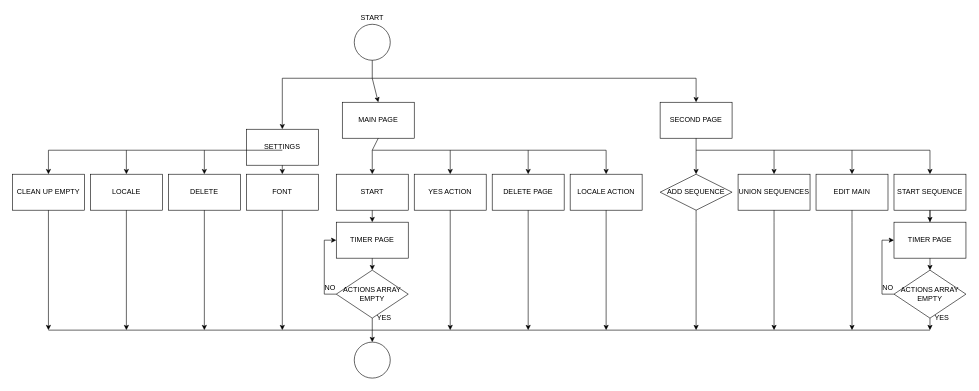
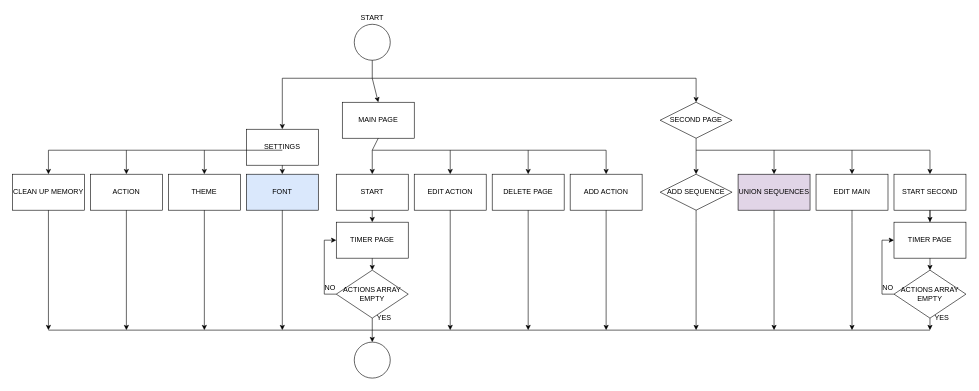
  <mxCell id="0" />
  <mxCell id="1" parent="0" />
  <mxCell id="2" value="" style="ellipse;whiteSpace=wrap;html=1;aspect=fixed;" vertex="1" parent="1"><mxGeometry x="590" y="40" width="60" height="60" as="geometry" /></mxCell>
  <mxCell id="3" value="START" style="text;html=1;strokeColor=none;fillColor=none;align=center;verticalAlign=middle;whiteSpace=wrap;rounded=0;" vertex="1" parent="1"><mxGeometry x="600" y="20" width="40" height="20" as="geometry" /></mxCell>
  <mxCell id="4" value="" style="endArrow=none;html=1;entryX=0.5;entryY=1;entryDx=0;entryDy=0;" edge="1" parent="1" target="2"><mxGeometry width="50" height="50" relative="1" as="geometry"><mxPoint x="620" y="130" as="sourcePoint" /><mxPoint x="600" y="270" as="targetPoint" /></mxGeometry></mxCell>
  <mxCell id="5" value="" style="endArrow=none;html=1;" edge="1" parent="1"><mxGeometry width="50" height="50" relative="1" as="geometry"><mxPoint x="470" y="130" as="sourcePoint" /><mxPoint x="1160" y="130" as="targetPoint" /></mxGeometry></mxCell>
  <mxCell id="6" value="" style="endArrow=classic;html=1;entryX=0.5;entryY=0;entryDx=0;entryDy=0;" edge="1" parent="1" target="7"><mxGeometry width="50" height="50" relative="1" as="geometry"><mxPoint x="470" y="130" as="sourcePoint" /><mxPoint x="460" y="170" as="targetPoint" /></mxGeometry></mxCell>
  <mxCell id="7" value="SETTINGS" style="rounded=0;whiteSpace=wrap;html=1;" vertex="1" parent="1"><mxGeometry x="410" y="215" width="120" height="60" as="geometry" /></mxCell>
  <mxCell id="8" value="" style="endArrow=classic;html=1;" edge="1" parent="1"><mxGeometry width="50" height="50" relative="1" as="geometry"><mxPoint x="340" y="250" as="sourcePoint" /><mxPoint x="340" y="290" as="targetPoint" /></mxGeometry></mxCell>
- <mxCell id="9" value="DELETE" style="rounded=0;whiteSpace=wrap;html=1;" vertex="1" parent="1"><mxGeometry x="280" y="290" width="120" height="60" as="geometry" /></mxCell>
+ <mxCell id="9" value="THEME" style="rounded=0;whiteSpace=wrap;html=1;" vertex="1" parent="1"><mxGeometry x="280" y="290" width="120" height="60" as="geometry" /></mxCell>
  <mxCell id="10" value="" style="endArrow=classic;html=1;exitX=0.5;exitY=1;exitDx=0;exitDy=0;" edge="1" parent="1" source="9"><mxGeometry width="50" height="50" relative="1" as="geometry"><mxPoint x="650" y="440" as="sourcePoint" /><mxPoint x="340" y="550" as="targetPoint" /></mxGeometry></mxCell>
  <mxCell id="11" value="" style="endArrow=classic;html=1;" edge="1" parent="1"><mxGeometry width="50" height="50" relative="1" as="geometry"><mxPoint x="210" y="250" as="sourcePoint" /><mxPoint x="210" y="290" as="targetPoint" /></mxGeometry></mxCell>
- <mxCell id="12" value="LOCALE" style="rounded=0;whiteSpace=wrap;html=1;" vertex="1" parent="1"><mxGeometry x="150" y="290" width="120" height="60" as="geometry" /></mxCell>
+ <mxCell id="12" value="ACTION" style="rounded=0;whiteSpace=wrap;html=1;" vertex="1" parent="1"><mxGeometry x="150" y="290" width="120" height="60" as="geometry" /></mxCell>
  <mxCell id="13" value="" style="endArrow=classic;html=1;exitX=0.5;exitY=1;exitDx=0;exitDy=0;" edge="1" parent="1" source="12"><mxGeometry width="50" height="50" relative="1" as="geometry"><mxPoint x="520" y="440" as="sourcePoint" /><mxPoint x="210" y="550" as="targetPoint" /></mxGeometry></mxCell>
  <mxCell id="14" value="" style="endArrow=classic;html=1;" edge="1" parent="1"><mxGeometry width="50" height="50" relative="1" as="geometry"><mxPoint x="80" y="250" as="sourcePoint" /><mxPoint x="80" y="290" as="targetPoint" /></mxGeometry></mxCell>
- <mxCell id="15" value="CLEAN UP EMPTY" style="rounded=0;whiteSpace=wrap;html=1;" vertex="1" parent="1"><mxGeometry x="20" y="290" width="120" height="60" as="geometry" /></mxCell>
+ <mxCell id="15" value="CLEAN UP MEMORY" style="rounded=0;whiteSpace=wrap;html=1;" vertex="1" parent="1"><mxGeometry x="20" y="290" width="120" height="60" as="geometry" /></mxCell>
  <mxCell id="16" value="" style="endArrow=classic;html=1;exitX=0.5;exitY=1;exitDx=0;exitDy=0;" edge="1" parent="1" source="15"><mxGeometry width="50" height="50" relative="1" as="geometry"><mxPoint x="390" y="440" as="sourcePoint" /><mxPoint x="80" y="550" as="targetPoint" /></mxGeometry></mxCell>
  <mxCell id="17" value="" style="endArrow=classic;html=1;exitX=0.5;exitY=1;exitDx=0;exitDy=0;" edge="1" parent="1" source="7"><mxGeometry width="50" height="50" relative="1" as="geometry"><mxPoint x="470" y="250" as="sourcePoint" /><mxPoint x="470" y="290" as="targetPoint" /></mxGeometry></mxCell>
- <mxCell id="18" value="FONT" style="rounded=0;whiteSpace=wrap;html=1;" vertex="1" parent="1"><mxGeometry x="410" y="290" width="120" height="60" as="geometry" /></mxCell>
+ <mxCell id="18" value="FONT" style="rounded=0;whiteSpace=wrap;html=1;fillColor=#dae8fc;" vertex="1" parent="1"><mxGeometry x="410" y="290" width="120" height="60" as="geometry" /></mxCell>
  <mxCell id="19" value="" style="endArrow=classic;html=1;exitX=0.5;exitY=1;exitDx=0;exitDy=0;" edge="1" parent="1" source="18"><mxGeometry width="50" height="50" relative="1" as="geometry"><mxPoint x="780" y="440" as="sourcePoint" /><mxPoint x="470" y="550" as="targetPoint" /></mxGeometry></mxCell>
  <mxCell id="20" value="" style="endArrow=none;html=1;" edge="1" parent="1"><mxGeometry width="50" height="50" relative="1" as="geometry"><mxPoint x="80" y="250" as="sourcePoint" /><mxPoint x="470" y="250" as="targetPoint" /></mxGeometry></mxCell>
  <mxCell id="21" value="" style="endArrow=classic;html=1;entryX=0.5;entryY=0;entryDx=0;entryDy=0;" edge="1" parent="1" target="22"><mxGeometry width="50" height="50" relative="1" as="geometry"><mxPoint x="620" y="130" as="sourcePoint" /><mxPoint x="610" y="170" as="targetPoint" /></mxGeometry></mxCell>
  <mxCell id="22" value="MAIN PAGE" style="rounded=0;whiteSpace=wrap;html=1;" vertex="1" parent="1"><mxGeometry x="570" y="170" width="120" height="60" as="geometry" /></mxCell>
  <mxCell id="23" value="" style="endArrow=none;html=1;entryX=0.5;entryY=1;entryDx=0;entryDy=0;" edge="1" parent="1" target="22"><mxGeometry width="50" height="50" relative="1" as="geometry"><mxPoint x="620" y="250" as="sourcePoint" /><mxPoint x="730" y="340" as="targetPoint" /></mxGeometry></mxCell>
  <mxCell id="24" value="" style="endArrow=none;html=1;" edge="1" parent="1"><mxGeometry width="50" height="50" relative="1" as="geometry"><mxPoint x="620" y="250" as="sourcePoint" /><mxPoint x="1010" y="250" as="targetPoint" /></mxGeometry></mxCell>
  <mxCell id="25" value="" style="endArrow=classic;html=1;" edge="1" parent="1"><mxGeometry width="50" height="50" relative="1" as="geometry"><mxPoint x="620" y="250" as="sourcePoint" /><mxPoint x="620" y="290" as="targetPoint" /></mxGeometry></mxCell>
  <mxCell id="26" value="START" style="rounded=0;whiteSpace=wrap;html=1;" vertex="1" parent="1"><mxGeometry x="560" y="290" width="120" height="60" as="geometry" /></mxCell>
  <mxCell id="27" value="" style="endArrow=classic;html=1;" edge="1" parent="1"><mxGeometry width="50" height="50" relative="1" as="geometry"><mxPoint x="750" y="250" as="sourcePoint" /><mxPoint x="750" y="290" as="targetPoint" /></mxGeometry></mxCell>
- <mxCell id="28" value="YES ACTION" style="rounded=0;whiteSpace=wrap;html=1;" vertex="1" parent="1"><mxGeometry x="690" y="290" width="120" height="60" as="geometry" /></mxCell>
+ <mxCell id="28" value="EDIT ACTION" style="rounded=0;whiteSpace=wrap;html=1;" vertex="1" parent="1"><mxGeometry x="690" y="290" width="120" height="60" as="geometry" /></mxCell>
  <mxCell id="29" value="" style="endArrow=classic;html=1;exitX=0.5;exitY=1;exitDx=0;exitDy=0;" edge="1" parent="1" source="28"><mxGeometry width="50" height="50" relative="1" as="geometry"><mxPoint x="1060" y="440" as="sourcePoint" /><mxPoint x="750" y="550" as="targetPoint" /></mxGeometry></mxCell>
  <mxCell id="30" value="" style="endArrow=classic;html=1;" edge="1" parent="1"><mxGeometry width="50" height="50" relative="1" as="geometry"><mxPoint x="880" y="250" as="sourcePoint" /><mxPoint x="880" y="290" as="targetPoint" /></mxGeometry></mxCell>
  <mxCell id="31" value="DELETE PAGE" style="rounded=0;whiteSpace=wrap;html=1;" vertex="1" parent="1"><mxGeometry x="820" y="290" width="120" height="60" as="geometry" /></mxCell>
  <mxCell id="32" value="" style="endArrow=classic;html=1;exitX=0.5;exitY=1;exitDx=0;exitDy=0;" edge="1" parent="1" source="31"><mxGeometry width="50" height="50" relative="1" as="geometry"><mxPoint x="1190" y="440" as="sourcePoint" /><mxPoint x="880" y="550" as="targetPoint" /></mxGeometry></mxCell>
  <mxCell id="33" value="" style="endArrow=classic;html=1;" edge="1" parent="1"><mxGeometry width="50" height="50" relative="1" as="geometry"><mxPoint x="1010" y="250" as="sourcePoint" /><mxPoint x="1010" y="290" as="targetPoint" /></mxGeometry></mxCell>
- <mxCell id="34" value="LOCALE ACTION" style="rounded=0;whiteSpace=wrap;html=1;" vertex="1" parent="1"><mxGeometry x="950" y="290" width="120" height="60" as="geometry" /></mxCell>
+ <mxCell id="34" value="ADD ACTION" style="rounded=0;whiteSpace=wrap;html=1;" vertex="1" parent="1"><mxGeometry x="950" y="290" width="120" height="60" as="geometry" /></mxCell>
  <mxCell id="35" value="" style="endArrow=classic;html=1;exitX=0.5;exitY=1;exitDx=0;exitDy=0;" edge="1" parent="1" source="34"><mxGeometry width="50" height="50" relative="1" as="geometry"><mxPoint x="1320" y="440" as="sourcePoint" /><mxPoint x="1010" y="550" as="targetPoint" /></mxGeometry></mxCell>
  <mxCell id="36" value="" style="endArrow=classic;html=1;exitX=0.5;exitY=1;exitDx=0;exitDy=0;" edge="1" parent="1" source="38"><mxGeometry width="50" height="50" relative="1" as="geometry"><mxPoint x="620" y="370" as="sourcePoint" /><mxPoint x="620" y="410" as="targetPoint" /></mxGeometry></mxCell>
  <mxCell id="37" value="" style="endArrow=classic;html=1;exitX=0.5;exitY=1;exitDx=0;exitDy=0;" edge="1" parent="1" source="38"><mxGeometry width="50" height="50" relative="1" as="geometry"><mxPoint x="930" y="560" as="sourcePoint" /><mxPoint x="620" y="450" as="targetPoint" /></mxGeometry></mxCell>
  <mxCell id="38" value="TIMER PAGE" style="rounded=0;whiteSpace=wrap;html=1;" vertex="1" parent="1"><mxGeometry x="560" y="370" width="120" height="60" as="geometry" /></mxCell>
  <mxCell id="39" value="" style="endArrow=classic;html=1;exitX=0.5;exitY=1;exitDx=0;exitDy=0;" edge="1" parent="1" source="26" target="38"><mxGeometry width="50" height="50" relative="1" as="geometry"><mxPoint x="620" y="350" as="sourcePoint" /><mxPoint x="620" y="410" as="targetPoint" /></mxGeometry></mxCell>
  <mxCell id="40" value="ACTIONS ARRAY EMPTY" style="rhombus;whiteSpace=wrap;html=1;" vertex="1" parent="1"><mxGeometry x="560" y="450" width="120" height="80" as="geometry" /></mxCell>
  <mxCell id="41" value="" style="endArrow=none;html=1;exitX=0;exitY=0.5;exitDx=0;exitDy=0;" edge="1" parent="1" source="40"><mxGeometry width="50" height="50" relative="1" as="geometry"><mxPoint x="750" y="470" as="sourcePoint" /><mxPoint x="540" y="490" as="targetPoint" /></mxGeometry></mxCell>
  <mxCell id="42" value="" style="endArrow=none;html=1;" edge="1" parent="1"><mxGeometry width="50" height="50" relative="1" as="geometry"><mxPoint x="540" y="490" as="sourcePoint" /><mxPoint x="540" y="400" as="targetPoint" /></mxGeometry></mxCell>
  <mxCell id="43" value="" style="endArrow=classic;html=1;" edge="1" parent="1"><mxGeometry width="50" height="50" relative="1" as="geometry"><mxPoint x="540" y="400" as="sourcePoint" /><mxPoint x="560" y="400" as="targetPoint" /></mxGeometry></mxCell>
  <mxCell id="44" value="NO" style="text;html=1;strokeColor=none;fillColor=none;align=center;verticalAlign=middle;whiteSpace=wrap;rounded=0;" vertex="1" parent="1"><mxGeometry x="530" y="470" width="40" height="20" as="geometry" /></mxCell>
  <mxCell id="45" value="YES" style="text;html=1;strokeColor=none;fillColor=none;align=center;verticalAlign=middle;whiteSpace=wrap;rounded=0;" vertex="1" parent="1"><mxGeometry x="620" y="520" width="40" height="20" as="geometry" /></mxCell>
  <mxCell id="46" value="" style="endArrow=classic;html=1;exitX=0.5;exitY=1;exitDx=0;exitDy=0;entryX=0.5;entryY=0;entryDx=0;entryDy=0;" edge="1" parent="1" source="40" target="47"><mxGeometry width="50" height="50" relative="1" as="geometry"><mxPoint x="750" y="470" as="sourcePoint" /><mxPoint x="620" y="550" as="targetPoint" /></mxGeometry></mxCell>
  <mxCell id="47" value="" style="ellipse;whiteSpace=wrap;html=1;aspect=fixed;" vertex="1" parent="1"><mxGeometry x="590" y="570" width="60" height="60" as="geometry" /></mxCell>
  <mxCell id="48" value="" style="endArrow=none;html=1;" edge="1" parent="1"><mxGeometry width="50" height="50" relative="1" as="geometry"><mxPoint x="1550" y="550" as="sourcePoint" /><mxPoint x="80" y="550" as="targetPoint" /></mxGeometry></mxCell>
  <mxCell id="49" value="" style="endArrow=classic;html=1;entryX=0.5;entryY=0;entryDx=0;entryDy=0;" edge="1" parent="1" target="50"><mxGeometry width="50" height="50" relative="1" as="geometry"><mxPoint x="1160" y="130" as="sourcePoint" /><mxPoint x="1150" y="170" as="targetPoint" /></mxGeometry></mxCell>
- <mxCell id="50" value="SECOND PAGE" style="rounded=0;whiteSpace=wrap;html=1;" vertex="1" parent="1"><mxGeometry x="1100" y="170" width="120" height="60" as="geometry" /></mxCell>
+ <mxCell id="50" value="SECOND PAGE" style="rhombus;whiteSpace=wrap;html=1;" vertex="1" parent="1"><mxGeometry x="1100" y="170" width="120" height="60" as="geometry" /></mxCell>
  <mxCell id="51" value="" style="endArrow=none;html=1;entryX=0.5;entryY=1;entryDx=0;entryDy=0;" edge="1" parent="1" target="50"><mxGeometry width="50" height="50" relative="1" as="geometry"><mxPoint x="1160" y="250" as="sourcePoint" /><mxPoint x="1270" y="340" as="targetPoint" /></mxGeometry></mxCell>
  <mxCell id="52" value="" style="endArrow=classic;html=1;entryX=0.5;entryY=0;entryDx=0;entryDy=0;" edge="1" parent="1" target="53"><mxGeometry width="50" height="50" relative="1" as="geometry"><mxPoint x="1160" y="250" as="sourcePoint" /><mxPoint x="1150" y="290" as="targetPoint" /></mxGeometry></mxCell>
  <mxCell id="53" value="ADD SEQUENCE" style="rhombus;whiteSpace=wrap;html=1;" vertex="1" parent="1"><mxGeometry x="1100" y="290" width="120" height="60" as="geometry" /></mxCell>
  <mxCell id="54" value="" style="endArrow=none;html=1;entryX=0.5;entryY=1;entryDx=0;entryDy=0;" edge="1" parent="1" target="53"><mxGeometry width="50" height="50" relative="1" as="geometry"><mxPoint x="1160" y="370" as="sourcePoint" /><mxPoint x="1270" y="460" as="targetPoint" /></mxGeometry></mxCell>
  <mxCell id="55" value="" style="endArrow=none;html=1;" edge="1" parent="1"><mxGeometry width="50" height="50" relative="1" as="geometry"><mxPoint x="1160" y="250" as="sourcePoint" /><mxPoint x="1550" y="250" as="targetPoint" /></mxGeometry></mxCell>
  <mxCell id="56" value="" style="endArrow=classic;html=1;entryX=0.5;entryY=0;entryDx=0;entryDy=0;" edge="1" parent="1" target="57"><mxGeometry width="50" height="50" relative="1" as="geometry"><mxPoint x="1290" y="250" as="sourcePoint" /><mxPoint x="1280" y="290" as="targetPoint" /></mxGeometry></mxCell>
- <mxCell id="57" value="UNION SEQUENCES" style="rounded=0;whiteSpace=wrap;html=1;" vertex="1" parent="1"><mxGeometry x="1230" y="290" width="120" height="60" as="geometry" /></mxCell>
+ <mxCell id="57" value="UNION SEQUENCES" style="rounded=0;whiteSpace=wrap;html=1;fillColor=#e1d5e7;" vertex="1" parent="1"><mxGeometry x="1230" y="290" width="120" height="60" as="geometry" /></mxCell>
  <mxCell id="58" value="" style="endArrow=none;html=1;entryX=0.5;entryY=1;entryDx=0;entryDy=0;" edge="1" parent="1" target="57"><mxGeometry width="50" height="50" relative="1" as="geometry"><mxPoint x="1290" y="370" as="sourcePoint" /><mxPoint x="1400" y="460" as="targetPoint" /></mxGeometry></mxCell>
  <mxCell id="59" value="" style="endArrow=classic;html=1;entryX=0.5;entryY=0;entryDx=0;entryDy=0;" edge="1" parent="1" target="60"><mxGeometry width="50" height="50" relative="1" as="geometry"><mxPoint x="1420" y="250" as="sourcePoint" /><mxPoint x="1410" y="290" as="targetPoint" /></mxGeometry></mxCell>
  <mxCell id="60" value="EDIT MAIN" style="rounded=0;whiteSpace=wrap;html=1;" vertex="1" parent="1"><mxGeometry x="1360" y="290" width="120" height="60" as="geometry" /></mxCell>
  <mxCell id="61" value="" style="endArrow=none;html=1;entryX=0.5;entryY=1;entryDx=0;entryDy=0;" edge="1" parent="1" target="60"><mxGeometry width="50" height="50" relative="1" as="geometry"><mxPoint x="1420" y="370" as="sourcePoint" /><mxPoint x="1530" y="460" as="targetPoint" /></mxGeometry></mxCell>
  <mxCell id="62" value="" style="endArrow=classic;html=1;entryX=0.5;entryY=0;entryDx=0;entryDy=0;" edge="1" parent="1" target="63"><mxGeometry width="50" height="50" relative="1" as="geometry"><mxPoint x="1550" y="250" as="sourcePoint" /><mxPoint x="1540" y="290" as="targetPoint" /></mxGeometry></mxCell>
- <mxCell id="63" value="START SEQUENCE" style="rounded=0;whiteSpace=wrap;html=1;" vertex="1" parent="1"><mxGeometry x="1490" y="290" width="120" height="60" as="geometry" /></mxCell>
+ <mxCell id="63" value="START SECOND" style="rounded=0;whiteSpace=wrap;html=1;" vertex="1" parent="1"><mxGeometry x="1490" y="290" width="120" height="60" as="geometry" /></mxCell>
  <mxCell id="64" value="" style="endArrow=none;html=1;entryX=0.5;entryY=1;entryDx=0;entryDy=0;" edge="1" parent="1" target="63"><mxGeometry width="50" height="50" relative="1" as="geometry"><mxPoint x="1550" y="370" as="sourcePoint" /><mxPoint x="1660" y="460" as="targetPoint" /></mxGeometry></mxCell>
  <mxCell id="65" value="" style="endArrow=classic;html=1;exitX=0.5;exitY=1;exitDx=0;exitDy=0;" edge="1" parent="1" source="67"><mxGeometry width="50" height="50" relative="1" as="geometry"><mxPoint x="1550" y="370" as="sourcePoint" /><mxPoint x="1550" y="410" as="targetPoint" /></mxGeometry></mxCell>
  <mxCell id="66" value="" style="endArrow=classic;html=1;exitX=0.5;exitY=1;exitDx=0;exitDy=0;" edge="1" parent="1" source="67"><mxGeometry width="50" height="50" relative="1" as="geometry"><mxPoint x="1860" y="560" as="sourcePoint" /><mxPoint x="1550" y="450" as="targetPoint" /></mxGeometry></mxCell>
  <mxCell id="67" value="TIMER PAGE" style="rounded=0;whiteSpace=wrap;html=1;" vertex="1" parent="1"><mxGeometry x="1490" y="370" width="120" height="60" as="geometry" /></mxCell>
  <mxCell id="68" value="" style="endArrow=classic;html=1;exitX=0.5;exitY=1;exitDx=0;exitDy=0;" edge="1" parent="1" target="67"><mxGeometry width="50" height="50" relative="1" as="geometry"><mxPoint x="1550" y="350" as="sourcePoint" /><mxPoint x="1550" y="410" as="targetPoint" /></mxGeometry></mxCell>
  <mxCell id="69" value="ACTIONS ARRAY EMPTY" style="rhombus;whiteSpace=wrap;html=1;" vertex="1" parent="1"><mxGeometry x="1490" y="450" width="120" height="80" as="geometry" /></mxCell>
  <mxCell id="70" value="" style="endArrow=none;html=1;exitX=0;exitY=0.5;exitDx=0;exitDy=0;" edge="1" parent="1" source="69"><mxGeometry width="50" height="50" relative="1" as="geometry"><mxPoint x="1680" y="470" as="sourcePoint" /><mxPoint x="1470" y="490" as="targetPoint" /></mxGeometry></mxCell>
  <mxCell id="71" value="" style="endArrow=none;html=1;" edge="1" parent="1"><mxGeometry width="50" height="50" relative="1" as="geometry"><mxPoint x="1470" y="490" as="sourcePoint" /><mxPoint x="1470" y="400" as="targetPoint" /></mxGeometry></mxCell>
  <mxCell id="72" value="" style="endArrow=classic;html=1;" edge="1" parent="1"><mxGeometry width="50" height="50" relative="1" as="geometry"><mxPoint x="1470" y="400" as="sourcePoint" /><mxPoint x="1490" y="400" as="targetPoint" /></mxGeometry></mxCell>
  <mxCell id="73" value="YES" style="text;html=1;strokeColor=none;fillColor=none;align=center;verticalAlign=middle;whiteSpace=wrap;rounded=0;" vertex="1" parent="1"><mxGeometry x="1550" y="520" width="40" height="20" as="geometry" /></mxCell>
  <mxCell id="74" value="NO" style="text;html=1;strokeColor=none;fillColor=none;align=center;verticalAlign=middle;whiteSpace=wrap;rounded=0;" vertex="1" parent="1"><mxGeometry x="1460" y="470" width="40" height="20" as="geometry" /></mxCell>
  <mxCell id="75" value="" style="endArrow=classic;html=1;exitX=0.5;exitY=1;exitDx=0;exitDy=0;" edge="1" parent="1" source="69"><mxGeometry width="50" height="50" relative="1" as="geometry"><mxPoint x="1270" y="410" as="sourcePoint" /><mxPoint x="1550" y="550" as="targetPoint" /></mxGeometry></mxCell>
  <mxCell id="76" value="" style="endArrow=classic;html=1;" edge="1" parent="1"><mxGeometry width="50" height="50" relative="1" as="geometry"><mxPoint x="1420" y="370" as="sourcePoint" /><mxPoint x="1420" y="550" as="targetPoint" /></mxGeometry></mxCell>
  <mxCell id="77" value="" style="endArrow=classic;html=1;" edge="1" parent="1"><mxGeometry width="50" height="50" relative="1" as="geometry"><mxPoint x="1290" y="370" as="sourcePoint" /><mxPoint x="1290" y="550" as="targetPoint" /></mxGeometry></mxCell>
  <mxCell id="78" value="" style="endArrow=classic;html=1;" edge="1" parent="1"><mxGeometry width="50" height="50" relative="1" as="geometry"><mxPoint x="1160" y="370" as="sourcePoint" /><mxPoint x="1160" y="550" as="targetPoint" /></mxGeometry></mxCell>
